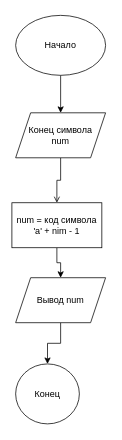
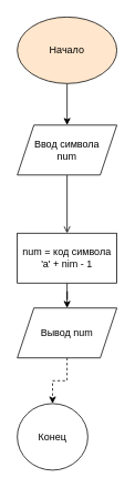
  <mxCell id="0" />
  <mxCell id="1" parent="0" />
  <mxCell id="2" style="edgeStyle=orthogonalEdgeStyle;rounded=0;orthogonalLoop=1;jettySize=auto;html=1;entryX=0.5;entryY=0;entryDx=0;entryDy=0;" edge="1" parent="1" source="3" target="5"><mxGeometry relative="1" as="geometry" /></mxCell>
- <mxCell id="3" value="Начало" style="ellipse;whiteSpace=wrap;html=1;" vertex="1" parent="1"><mxGeometry x="20" y="20" width="120" height="80" as="geometry" /></mxCell>
+ <mxCell id="3" value="Начало" style="ellipse;whiteSpace=wrap;html=1;fillColor=#ffe6cc;" vertex="1" parent="1"><mxGeometry x="20" y="20" width="120" height="80" as="geometry" /></mxCell>
  <mxCell id="4" style="edgeStyle=orthogonalEdgeStyle;rounded=0;orthogonalLoop=1;jettySize=auto;html=1;entryX=0.5;entryY=0;entryDx=0;entryDy=0;endArrow=open;" edge="1" parent="1" source="5" target="7"><mxGeometry relative="1" as="geometry" /></mxCell>
- <mxCell id="5" value="&lt;div&gt;Конец символа&lt;/div&gt;&lt;div&gt;num&lt;br&gt;&lt;/div&gt;" style="shape=parallelogram;perimeter=parallelogramPerimeter;whiteSpace=wrap;html=1;fixedSize=1;" vertex="1" parent="1"><mxGeometry x="20" y="150" width="120" height="60" as="geometry" /></mxCell>
+ <mxCell id="5" value="&lt;div&gt;Ввод символа&lt;/div&gt;&lt;div&gt;num&lt;br&gt;&lt;/div&gt;" style="shape=parallelogram;perimeter=parallelogramPerimeter;whiteSpace=wrap;html=1;fixedSize=1;" vertex="1" parent="1"><mxGeometry x="20" y="150" width="120" height="60" as="geometry" /></mxCell>
  <mxCell id="6" style="edgeStyle=orthogonalEdgeStyle;rounded=0;orthogonalLoop=1;jettySize=auto;html=1;entryX=0.5;entryY=0;entryDx=0;entryDy=0;" edge="1" parent="1" source="7" target="9"><mxGeometry relative="1" as="geometry" /></mxCell>
- <mxCell id="7" value="num = код символа 'a' + nim - 1" style="rounded=0;whiteSpace=wrap;html=1;" vertex="1" parent="1"><mxGeometry x="15" y="270" width="120" height="60" as="geometry" /></mxCell>
- <mxCell id="8" style="edgeStyle=orthogonalEdgeStyle;rounded=0;orthogonalLoop=1;jettySize=auto;html=1;exitX=0.5;exitY=1;exitDx=0;exitDy=0;entryX=0.5;entryY=0;entryDx=0;entryDy=0;" edge="1" parent="1" source="9" target="10"><mxGeometry relative="1" as="geometry" /></mxCell>
+ <mxCell id="7" value="num = код символа 'a' + nim - 1" style="rounded=0;whiteSpace=wrap;html=1;" vertex="1" parent="1"><mxGeometry x="20" y="280" width="120" height="60" as="geometry" /></mxCell>
+ <mxCell id="8" style="edgeStyle=orthogonalEdgeStyle;rounded=0;orthogonalLoop=1;jettySize=auto;html=1;exitX=0.5;exitY=1;exitDx=0;exitDy=0;entryX=0.5;entryY=0;entryDx=0;entryDy=0;dashed=1;" edge="1" parent="1" source="9" target="10"><mxGeometry relative="1" as="geometry" /></mxCell>
  <mxCell id="9" value="Вывод num" style="shape=parallelogram;perimeter=parallelogramPerimeter;whiteSpace=wrap;html=1;fixedSize=1;" vertex="1" parent="1"><mxGeometry x="20" y="370" width="120" height="60" as="geometry" /></mxCell>
  <mxCell id="10" value="Конец" style="ellipse;whiteSpace=wrap;html=1;" vertex="1" parent="1"><mxGeometry x="20" y="485" width="85" height="80" as="geometry" /></mxCell>
